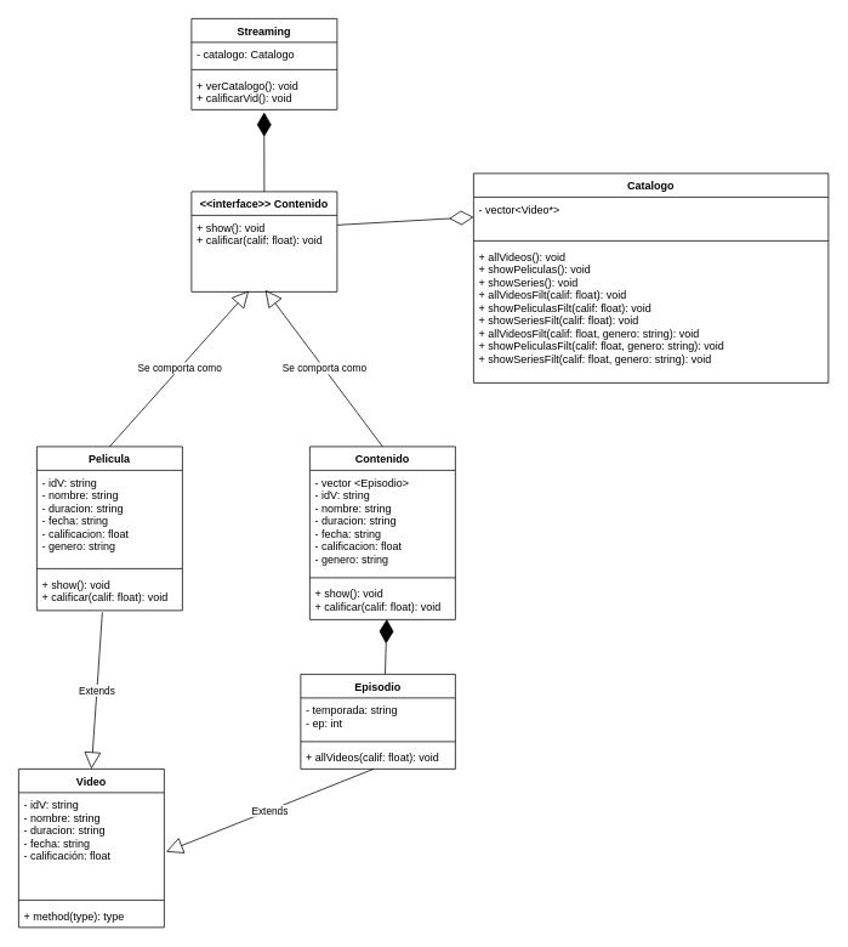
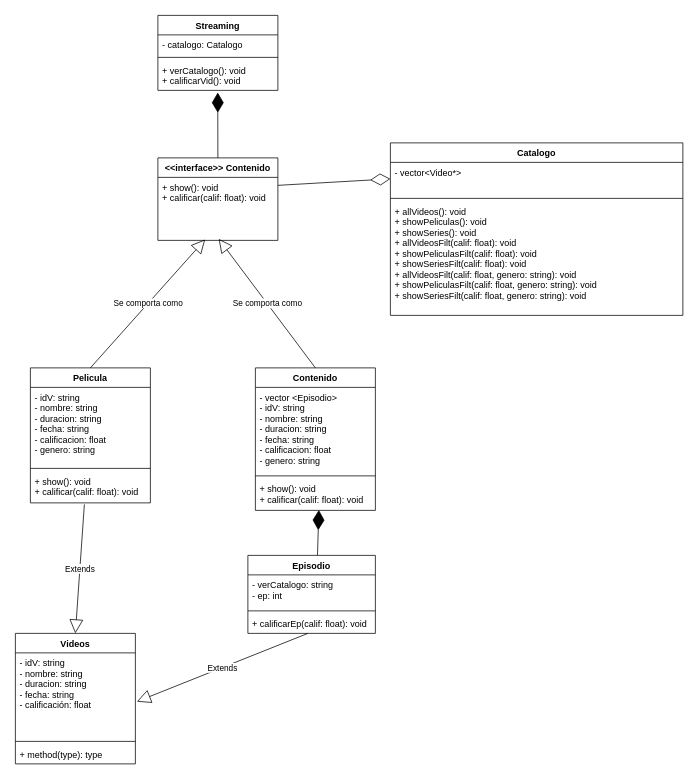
  <mxCell id="0" />
  <mxCell id="1" parent="0" />
  <mxCell id="2" value="" style="endArrow=diamondThin;endFill=0;endSize=24;html=1;exitX=1;exitY=0.333;exitDx=0;exitDy=0;exitPerimeter=0;entryX=0;entryY=0.5;entryDx=0;entryDy=0;" parent="1" source="8" target="5" edge="1"><mxGeometry width="160" relative="1" as="geometry"><mxPoint x="372.56" y="286.502" as="sourcePoint" /><mxPoint x="450" y="230" as="targetPoint" /></mxGeometry></mxCell>
  <mxCell id="3" value="" style="endArrow=diamondThin;endFill=1;endSize=24;html=1;entryX=0.529;entryY=0.988;entryDx=0;entryDy=0;entryPerimeter=0;exitX=0.546;exitY=-0.005;exitDx=0;exitDy=0;exitPerimeter=0;" parent="1" source="25" target="24" edge="1"><mxGeometry width="160" relative="1" as="geometry"><mxPoint x="470" y="710" as="sourcePoint" /><mxPoint x="310" y="680" as="targetPoint" /></mxGeometry></mxCell>
  <mxCell id="4" value="Catalogo" style="swimlane;fontStyle=1;align=center;verticalAlign=top;childLayout=stackLayout;horizontal=1;startSize=26;horizontalStack=0;resizeParent=1;resizeParentMax=0;resizeLast=0;collapsible=1;marginBottom=0;" parent="1" vertex="1"><mxGeometry x="520" y="190" width="390" height="230" as="geometry" /></mxCell>
  <mxCell id="5" value="- vector&lt;Video*&gt;" style="text;strokeColor=none;fillColor=none;align=left;verticalAlign=top;spacingLeft=4;spacingRight=4;overflow=hidden;rotatable=0;points=[[0,0.5],[1,0.5]];portConstraint=eastwest;" parent="4" vertex="1"><mxGeometry y="26" width="390" height="44" as="geometry" /></mxCell>
  <mxCell id="6" value="" style="line;strokeWidth=1;fillColor=none;align=left;verticalAlign=middle;spacingTop=-1;spacingLeft=3;spacingRight=3;rotatable=0;labelPosition=right;points=[];portConstraint=eastwest;strokeColor=inherit;" parent="4" vertex="1"><mxGeometry y="70" width="390" height="8" as="geometry" /></mxCell>
  <mxCell id="7" value="+ allVideos(): void&#10;+ showPeliculas(): void&#10;+ showSeries(): void&#10;+ allVideosFilt(calif: float): void&#10;+ showPeliculasFilt(calif: float): void&#10;+ showSeriesFilt(calif: float): void&#10;+ allVideosFilt(calif: float, genero: string): void&#10;+ showPeliculasFilt(calif: float, genero: string): void&#10;+ showSeriesFilt(calif: float, genero: string): void" style="text;strokeColor=none;fillColor=none;align=left;verticalAlign=top;spacingLeft=4;spacingRight=4;overflow=hidden;rotatable=0;points=[[0,0.5],[1,0.5]];portConstraint=eastwest;" parent="4" vertex="1"><mxGeometry y="78" width="390" height="152" as="geometry" /></mxCell>
  <mxCell id="8" value="&lt;&lt;interface&gt;&gt; Contenido" style="swimlane;fontStyle=1;align=center;verticalAlign=top;childLayout=stackLayout;horizontal=1;startSize=26;horizontalStack=0;resizeParent=1;resizeParentMax=0;resizeLast=0;collapsible=1;marginBottom=0;" parent="1" vertex="1"><mxGeometry x="210" y="210" width="160" height="110" as="geometry" /></mxCell>
  <mxCell id="9" value="+ show(): void&#10;+ calificar(calif: float): void&#10;" style="text;strokeColor=none;fillColor=none;align=left;verticalAlign=top;spacingLeft=4;spacingRight=4;overflow=hidden;rotatable=0;points=[[0,0.5],[1,0.5]];portConstraint=eastwest;" parent="8" vertex="1"><mxGeometry y="26" width="160" height="84" as="geometry" /></mxCell>
  <mxCell id="10" value="Se comporta como" style="endArrow=block;endSize=16;endFill=0;html=1;entryX=0.507;entryY=0.976;entryDx=0;entryDy=0;entryPerimeter=0;exitX=0.5;exitY=0;exitDx=0;exitDy=0;" parent="1" source="21" target="9" edge="1"><mxGeometry width="160" relative="1" as="geometry"><mxPoint x="450" y="460" as="sourcePoint" /><mxPoint x="310" y="980" as="targetPoint" /></mxGeometry></mxCell>
  <mxCell id="11" value="" style="endArrow=diamondThin;endFill=1;endSize=24;html=1;exitX=0.5;exitY=0;exitDx=0;exitDy=0;entryX=0.499;entryY=1.072;entryDx=0;entryDy=0;entryPerimeter=0;" parent="1" source="8" target="15" edge="1"><mxGeometry width="160" relative="1" as="geometry"><mxPoint x="400" y="130" as="sourcePoint" /><mxPoint x="290" y="140" as="targetPoint" /></mxGeometry></mxCell>
  <mxCell id="12" value="Streaming" style="swimlane;fontStyle=1;align=center;verticalAlign=top;childLayout=stackLayout;horizontal=1;startSize=26;horizontalStack=0;resizeParent=1;resizeParentMax=0;resizeLast=0;collapsible=1;marginBottom=0;" parent="1" vertex="1"><mxGeometry x="210" y="20" width="160" height="100" as="geometry" /></mxCell>
  <mxCell id="13" value="- catalogo: Catalogo" style="text;strokeColor=none;fillColor=none;align=left;verticalAlign=top;spacingLeft=4;spacingRight=4;overflow=hidden;rotatable=0;points=[[0,0.5],[1,0.5]];portConstraint=eastwest;" parent="12" vertex="1"><mxGeometry y="26" width="160" height="26" as="geometry" /></mxCell>
  <mxCell id="14" value="" style="line;strokeWidth=1;fillColor=none;align=left;verticalAlign=middle;spacingTop=-1;spacingLeft=3;spacingRight=3;rotatable=0;labelPosition=right;points=[];portConstraint=eastwest;strokeColor=inherit;" parent="12" vertex="1"><mxGeometry y="52" width="160" height="8" as="geometry" /></mxCell>
  <mxCell id="15" value="+ verCatalogo(): void&#10;+ calificarVid(): void" style="text;strokeColor=none;fillColor=none;align=left;verticalAlign=top;spacingLeft=4;spacingRight=4;overflow=hidden;rotatable=0;points=[[0,0.5],[1,0.5]];portConstraint=eastwest;" parent="12" vertex="1"><mxGeometry y="60" width="160" height="40" as="geometry" /></mxCell>
  <mxCell id="16" value="Pelicula" style="swimlane;fontStyle=1;align=center;verticalAlign=top;childLayout=stackLayout;horizontal=1;startSize=26;horizontalStack=0;resizeParent=1;resizeParentMax=0;resizeLast=0;collapsible=1;marginBottom=0;" parent="1" vertex="1"><mxGeometry x="40" y="490" width="160" height="180" as="geometry" /></mxCell>
  <mxCell id="17" value="- idV: string&#10;- nombre: string&#10;- duracion: string&#10;- fecha: string&#10;- calificacion: float&#10;- genero: string" style="text;strokeColor=none;fillColor=none;align=left;verticalAlign=top;spacingLeft=4;spacingRight=4;overflow=hidden;rotatable=0;points=[[0,0.5],[1,0.5]];portConstraint=eastwest;" parent="16" vertex="1"><mxGeometry y="26" width="160" height="104" as="geometry" /></mxCell>
  <mxCell id="18" value="" style="line;strokeWidth=1;fillColor=none;align=left;verticalAlign=middle;spacingTop=-1;spacingLeft=3;spacingRight=3;rotatable=0;labelPosition=right;points=[];portConstraint=eastwest;strokeColor=inherit;" parent="16" vertex="1"><mxGeometry y="130" width="160" height="8" as="geometry" /></mxCell>
  <mxCell id="19" value="+ show(): void&#10;+ calificar(calif: float): void" style="text;strokeColor=none;fillColor=none;align=left;verticalAlign=top;spacingLeft=4;spacingRight=4;overflow=hidden;rotatable=0;points=[[0,0.5],[1,0.5]];portConstraint=eastwest;" parent="16" vertex="1"><mxGeometry y="138" width="160" height="42" as="geometry" /></mxCell>
  <mxCell id="20" value="Se comporta como" style="endArrow=block;endSize=16;endFill=0;html=1;exitX=0.5;exitY=0;exitDx=0;exitDy=0;entryX=0.394;entryY=0.986;entryDx=0;entryDy=0;entryPerimeter=0;" parent="1" source="16" target="9" edge="1"><mxGeometry width="160" relative="1" as="geometry"><mxPoint x="148.88" y="470.62" as="sourcePoint" /><mxPoint x="290" y="270" as="targetPoint" /></mxGeometry></mxCell>
  <mxCell id="21" value="Contenido" style="swimlane;fontStyle=1;align=center;verticalAlign=top;childLayout=stackLayout;horizontal=1;startSize=26;horizontalStack=0;resizeParent=1;resizeParentMax=0;resizeLast=0;collapsible=1;marginBottom=0;" parent="1" vertex="1"><mxGeometry x="340" y="490" width="160" height="190" as="geometry" /></mxCell>
  <mxCell id="22" value="- vector &lt;Episodio&gt;&#10;- idV: string&#10;- nombre: string&#10;- duracion: string&#10;- fecha: string&#10;- calificacion: float&#10;- genero: string" style="text;strokeColor=none;fillColor=none;align=left;verticalAlign=top;spacingLeft=4;spacingRight=4;overflow=hidden;rotatable=0;points=[[0,0.5],[1,0.5]];portConstraint=eastwest;" parent="21" vertex="1"><mxGeometry y="26" width="160" height="114" as="geometry" /></mxCell>
  <mxCell id="23" value="" style="line;strokeWidth=1;fillColor=none;align=left;verticalAlign=middle;spacingTop=-1;spacingLeft=3;spacingRight=3;rotatable=0;labelPosition=right;points=[];portConstraint=eastwest;strokeColor=inherit;" parent="21" vertex="1"><mxGeometry y="140" width="160" height="8" as="geometry" /></mxCell>
  <mxCell id="24" value="+ show(): void&#10;+ calificar(calif: float): void" style="text;strokeColor=none;fillColor=none;align=left;verticalAlign=top;spacingLeft=4;spacingRight=4;overflow=hidden;rotatable=0;points=[[0,0.5],[1,0.5]];portConstraint=eastwest;" parent="21" vertex="1"><mxGeometry y="148" width="160" height="42" as="geometry" /></mxCell>
  <mxCell id="25" value="Episodio" style="swimlane;fontStyle=1;align=center;verticalAlign=top;childLayout=stackLayout;horizontal=1;startSize=26;horizontalStack=0;resizeParent=1;resizeParentMax=0;resizeLast=0;collapsible=1;marginBottom=0;" parent="1" vertex="1"><mxGeometry x="330" y="740" width="170" height="104" as="geometry" /></mxCell>
- <mxCell id="26" value="- temporada: string&#10;- ep: int" style="text;strokeColor=none;fillColor=none;align=left;verticalAlign=top;spacingLeft=4;spacingRight=4;overflow=hidden;rotatable=0;points=[[0,0.5],[1,0.5]];portConstraint=eastwest;" parent="25" vertex="1"><mxGeometry y="26" width="170" height="44" as="geometry" /></mxCell>
+ <mxCell id="26" value="- verCatalogo: string&#10;- ep: int" style="text;strokeColor=none;fillColor=none;align=left;verticalAlign=top;spacingLeft=4;spacingRight=4;overflow=hidden;rotatable=0;points=[[0,0.5],[1,0.5]];portConstraint=eastwest;" parent="25" vertex="1"><mxGeometry y="26" width="170" height="44" as="geometry" /></mxCell>
  <mxCell id="27" value="" style="line;strokeWidth=1;fillColor=none;align=left;verticalAlign=middle;spacingTop=-1;spacingLeft=3;spacingRight=3;rotatable=0;labelPosition=right;points=[];portConstraint=eastwest;strokeColor=inherit;" parent="25" vertex="1"><mxGeometry y="70" width="170" height="8" as="geometry" /></mxCell>
- <mxCell id="28" value="+ allVideos(calif: float): void" style="text;strokeColor=none;fillColor=none;align=left;verticalAlign=top;spacingLeft=4;spacingRight=4;overflow=hidden;rotatable=0;points=[[0,0.5],[1,0.5]];portConstraint=eastwest;" parent="25" vertex="1"><mxGeometry y="78" width="170" height="26" as="geometry" /></mxCell>
- <mxCell id="29" value="Video" style="swimlane;fontStyle=1;align=center;verticalAlign=top;childLayout=stackLayout;horizontal=1;startSize=26;horizontalStack=0;resizeParent=1;resizeParentMax=0;resizeLast=0;collapsible=1;marginBottom=0;" vertex="1" parent="1"><mxGeometry x="20" y="844" width="160" height="174" as="geometry" /></mxCell>
+ <mxCell id="28" value="+ calificarEp(calif: float): void" style="text;strokeColor=none;fillColor=none;align=left;verticalAlign=top;spacingLeft=4;spacingRight=4;overflow=hidden;rotatable=0;points=[[0,0.5],[1,0.5]];portConstraint=eastwest;" parent="25" vertex="1"><mxGeometry y="78" width="170" height="26" as="geometry" /></mxCell>
+ <mxCell id="29" value="Videos" style="swimlane;fontStyle=1;align=center;verticalAlign=top;childLayout=stackLayout;horizontal=1;startSize=26;horizontalStack=0;resizeParent=1;resizeParentMax=0;resizeLast=0;collapsible=1;marginBottom=0;" vertex="1" parent="1"><mxGeometry x="20" y="844" width="160" height="174" as="geometry" /></mxCell>
  <mxCell id="30" value="- idV: string&#10;- nombre: string&#10;- duracion: string&#10;- fecha: string&#10;- calificación: float" style="text;strokeColor=none;fillColor=none;align=left;verticalAlign=top;spacingLeft=4;spacingRight=4;overflow=hidden;rotatable=0;points=[[0,0.5],[1,0.5]];portConstraint=eastwest;" vertex="1" parent="29"><mxGeometry y="26" width="160" height="114" as="geometry" /></mxCell>
  <mxCell id="31" value="" style="line;strokeWidth=1;fillColor=none;align=left;verticalAlign=middle;spacingTop=-1;spacingLeft=3;spacingRight=3;rotatable=0;labelPosition=right;points=[];portConstraint=eastwest;strokeColor=inherit;" vertex="1" parent="29"><mxGeometry y="140" width="160" height="8" as="geometry" /></mxCell>
  <mxCell id="32" value="+ method(type): type" style="text;strokeColor=none;fillColor=none;align=left;verticalAlign=top;spacingLeft=4;spacingRight=4;overflow=hidden;rotatable=0;points=[[0,0.5],[1,0.5]];portConstraint=eastwest;" vertex="1" parent="29"><mxGeometry y="148" width="160" height="26" as="geometry" /></mxCell>
  <mxCell id="33" value="Extends" style="endArrow=block;endSize=16;endFill=0;html=1;entryX=1.013;entryY=0.57;entryDx=0;entryDy=0;entryPerimeter=0;exitX=0.471;exitY=1;exitDx=0;exitDy=0;exitPerimeter=0;" edge="1" parent="1" source="28" target="30"><mxGeometry width="160" relative="1" as="geometry"><mxPoint x="380" y="790" as="sourcePoint" /><mxPoint x="540" y="790" as="targetPoint" /></mxGeometry></mxCell>
  <mxCell id="34" value="Extends" style="endArrow=block;endSize=16;endFill=0;html=1;exitX=0.45;exitY=1.048;exitDx=0;exitDy=0;exitPerimeter=0;entryX=0.5;entryY=0;entryDx=0;entryDy=0;" edge="1" parent="1" source="19" target="29"><mxGeometry width="160" relative="1" as="geometry"><mxPoint x="380" y="790" as="sourcePoint" /><mxPoint x="540" y="790" as="targetPoint" /></mxGeometry></mxCell>
